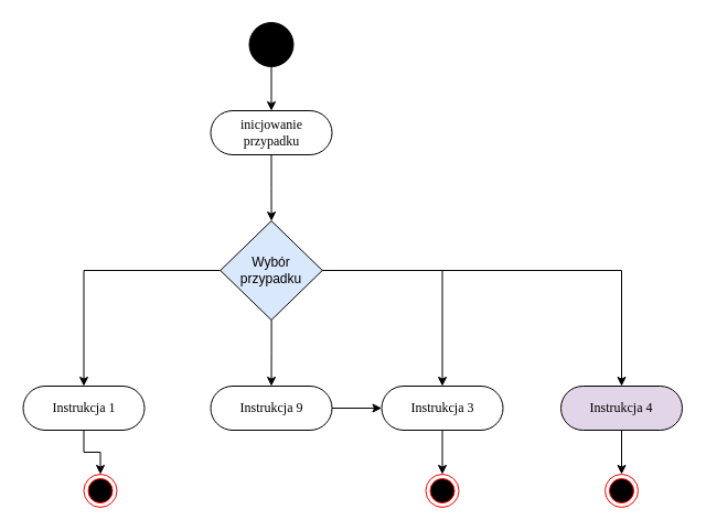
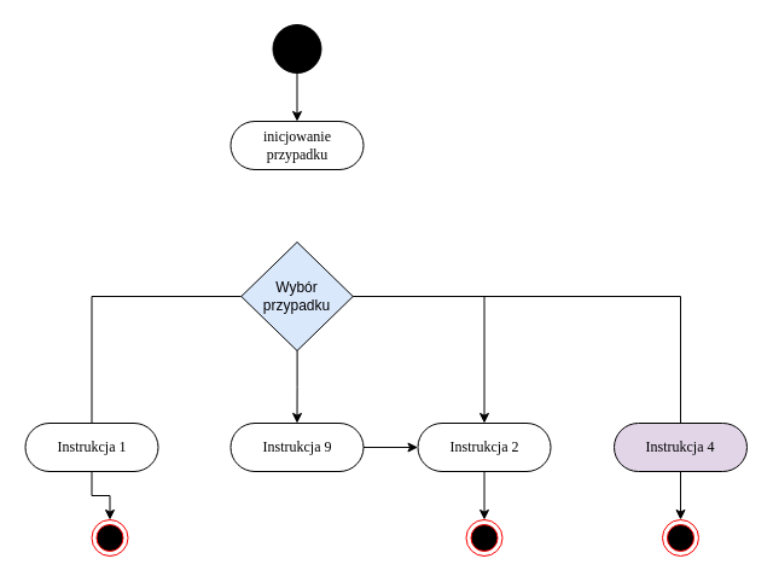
  <mxCell id="0" />
  <mxCell id="1" parent="0" />
  <mxCell id="2" value="" style="edgeStyle=orthogonalEdgeStyle;rounded=0;orthogonalLoop=1;jettySize=auto;html=1;" parent="1" source="3" target="11" edge="1"><mxGeometry relative="1" as="geometry" /></mxCell>
  <mxCell id="3" value="" style="ellipse;whiteSpace=wrap;html=1;rounded=0;shadow=0;comic=0;labelBackgroundColor=none;strokeWidth=1;fillColor=#000000;fontFamily=Verdana;fontSize=12;align=center;" parent="1" vertex="1"><mxGeometry x="225.5" y="20" width="40" height="40" as="geometry" /></mxCell>
- <mxCell id="4" value="" style="edgeStyle=orthogonalEdgeStyle;rounded=0;orthogonalLoop=1;jettySize=auto;html=1;" parent="1" source="8" target="19" edge="1"><mxGeometry relative="1" as="geometry" /></mxCell>
- <mxCell id="5" style="edgeStyle=orthogonalEdgeStyle;rounded=0;orthogonalLoop=1;jettySize=auto;html=1;entryX=0.5;entryY=0;entryDx=0;entryDy=0;" parent="1" source="8" target="13" edge="1"><mxGeometry relative="1" as="geometry" /></mxCell>
+ <mxCell id="4" value="" style="edgeStyle=orthogonalEdgeStyle;rounded=0;orthogonalLoop=1;jettySize=auto;html=1;endArrow=none;" parent="1" source="8" target="19" edge="1"><mxGeometry relative="1" as="geometry" /></mxCell>
+ <mxCell id="5" style="edgeStyle=orthogonalEdgeStyle;rounded=0;orthogonalLoop=1;jettySize=auto;html=1;entryX=0.5;entryY=0;entryDx=0;entryDy=0;endArrow=none;" parent="1" source="8" target="13" edge="1"><mxGeometry relative="1" as="geometry" /></mxCell>
  <mxCell id="6" style="edgeStyle=orthogonalEdgeStyle;rounded=0;orthogonalLoop=1;jettySize=auto;html=1;entryX=0.5;entryY=0;entryDx=0;entryDy=0;" parent="1" source="8" target="15" edge="1"><mxGeometry relative="1" as="geometry" /></mxCell>
  <mxCell id="7" style="edgeStyle=orthogonalEdgeStyle;rounded=0;orthogonalLoop=1;jettySize=auto;html=1;entryX=0.5;entryY=0;entryDx=0;entryDy=0;" parent="1" source="8" target="17" edge="1"><mxGeometry relative="1" as="geometry" /></mxCell>
  <mxCell id="8" value="Wybór przypadku" style="rhombus;whiteSpace=wrap;html=1;fillColor=#dae8fc;" parent="1" vertex="1"><mxGeometry x="199.25" y="200" width="92.5" height="90" as="geometry" /></mxCell>
  <mxCell id="9" value="" style="ellipse;html=1;shape=endState;fillColor=#000000;strokeColor=#ff0000;" parent="1" vertex="1"><mxGeometry x="548" y="430" width="30" height="30" as="geometry" /></mxCell>
- <mxCell id="10" style="edgeStyle=orthogonalEdgeStyle;rounded=0;orthogonalLoop=1;jettySize=auto;html=1;" parent="1" source="11" target="8" edge="1"><mxGeometry relative="1" as="geometry" /></mxCell>
  <mxCell id="11" value="inicjowanie przypadku" style="rounded=1;whiteSpace=wrap;html=1;shadow=0;comic=0;labelBackgroundColor=none;strokeWidth=1;fontFamily=Verdana;fontSize=12;align=center;arcSize=50;" parent="1" vertex="1"><mxGeometry x="190.5" y="100" width="110" height="40" as="geometry" /></mxCell>
  <mxCell id="12" value="" style="edgeStyle=orthogonalEdgeStyle;rounded=0;orthogonalLoop=1;jettySize=auto;html=1;" parent="1" source="13" target="20" edge="1"><mxGeometry relative="1" as="geometry" /></mxCell>
  <mxCell id="13" value="Instrukcja 1" style="rounded=1;whiteSpace=wrap;html=1;shadow=0;comic=0;labelBackgroundColor=none;strokeWidth=1;fontFamily=Verdana;fontSize=12;align=center;arcSize=50;" parent="1" vertex="1"><mxGeometry x="20.5" y="350" width="110" height="40" as="geometry" /></mxCell>
  <mxCell id="14" value="" style="edgeStyle=orthogonalEdgeStyle;rounded=0;orthogonalLoop=1;jettySize=auto;html=1;" parent="1" source="15" target="17" edge="1"><mxGeometry relative="1" as="geometry" /></mxCell>
  <mxCell id="15" value="Instrukcja 9" style="rounded=1;whiteSpace=wrap;html=1;shadow=0;comic=0;labelBackgroundColor=none;strokeWidth=1;fontFamily=Verdana;fontSize=12;align=center;arcSize=50;" parent="1" vertex="1"><mxGeometry x="190.5" y="350" width="110" height="40" as="geometry" /></mxCell>
  <mxCell id="16" value="" style="edgeStyle=orthogonalEdgeStyle;rounded=0;orthogonalLoop=1;jettySize=auto;html=1;" parent="1" source="17" target="21" edge="1"><mxGeometry relative="1" as="geometry" /></mxCell>
- <mxCell id="17" value="Instrukcja 3" style="rounded=1;whiteSpace=wrap;html=1;shadow=0;comic=0;labelBackgroundColor=none;strokeWidth=1;fontFamily=Verdana;fontSize=12;align=center;arcSize=50;" parent="1" vertex="1"><mxGeometry x="345.5" y="350" width="110" height="40" as="geometry" /></mxCell>
+ <mxCell id="17" value="Instrukcja 2" style="rounded=1;whiteSpace=wrap;html=1;shadow=0;comic=0;labelBackgroundColor=none;strokeWidth=1;fontFamily=Verdana;fontSize=12;align=center;arcSize=50;" parent="1" vertex="1"><mxGeometry x="345.5" y="350" width="110" height="40" as="geometry" /></mxCell>
  <mxCell id="18" value="" style="edgeStyle=orthogonalEdgeStyle;rounded=0;orthogonalLoop=1;jettySize=auto;html=1;" parent="1" source="19" target="9" edge="1"><mxGeometry relative="1" as="geometry" /></mxCell>
  <mxCell id="19" value="Instrukcja 4" style="rounded=1;whiteSpace=wrap;html=1;shadow=0;comic=0;labelBackgroundColor=none;strokeWidth=1;fontFamily=Verdana;fontSize=12;align=center;arcSize=50;fillColor=#e1d5e7;" parent="1" vertex="1"><mxGeometry x="508" y="350" width="110" height="40" as="geometry" /></mxCell>
  <mxCell id="20" value="" style="ellipse;html=1;shape=endState;fillColor=#000000;strokeColor=#ff0000;" parent="1" vertex="1"><mxGeometry x="75.5" y="430" width="30" height="30" as="geometry" /></mxCell>
  <mxCell id="21" value="" style="ellipse;html=1;shape=endState;fillColor=#000000;strokeColor=#ff0000;" parent="1" vertex="1"><mxGeometry x="385.5" y="430" width="30" height="30" as="geometry" /></mxCell>
